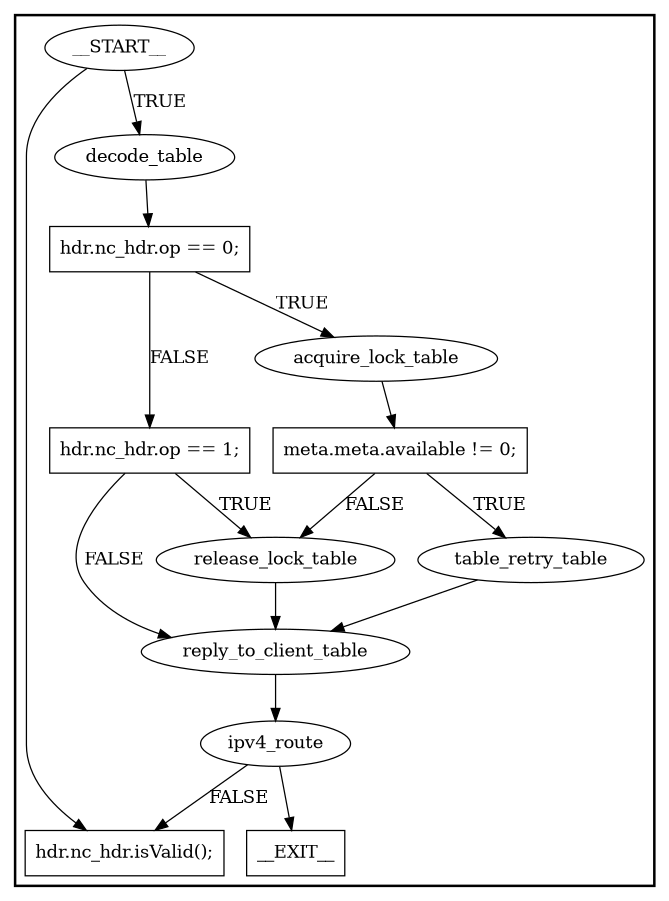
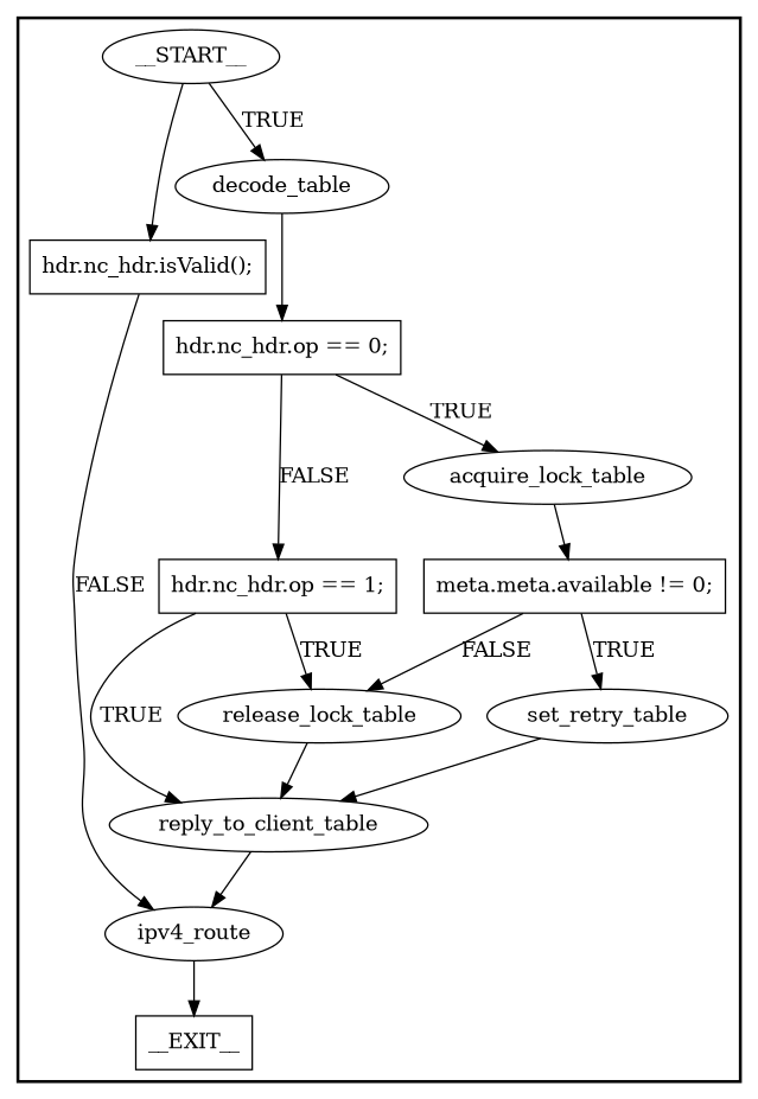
  digraph {
    node [shape=ellipse style=solid]
    n1 [label=__START__]
    n2 [label="hdr.nc_hdr.isValid();" shape=rectangle]
    n3 [label=__EXIT__ shape=rectangle]
    n4 [label=decode_table]
    n5 [label=ipv4_route]
    n6 [label="hdr.nc_hdr.op == 0;" shape=rectangle]
    n7 [label=acquire_lock_table]
    n8 [label="hdr.nc_hdr.op == 1;" shape=rectangle]
    n9 [label="meta.meta.available != 0;" shape=rectangle]
-   n10 [label=table_retry_table]
+   n10 [label=set_retry_table]
    n11 [label=reply_to_client_table]
    n12 [label=release_lock_table]
    subgraph cluster_1 {
      labeljust=r
      style=bold
      n1
      n2
      n3
      n4
      n5
      n6
      n7
      n8
      n9
      n10
      n11
      n12
    }
    n1 -> n2
    n1 -> n4 [label=TRUE]
-   n5 -> n2 [label=FALSE]
+   n2 -> n5 [label=FALSE]
    n4 -> n6
    n5 -> n3
    n6 -> n7 [label=TRUE]
    n6 -> n8 [label=FALSE]
    n7 -> n9
-   n8 -> n11 [label=FALSE]
+   n8 -> n11 [label=TRUE]
    n8 -> n12 [label=TRUE]
    n9 -> n10 [label=TRUE]
    n9 -> n12 [label=FALSE]
    n10 -> n11
    n11 -> n5
    n12 -> n11
  }
